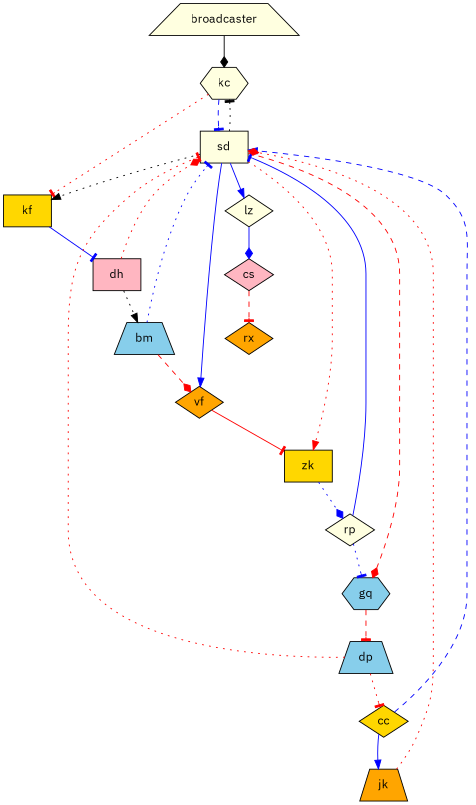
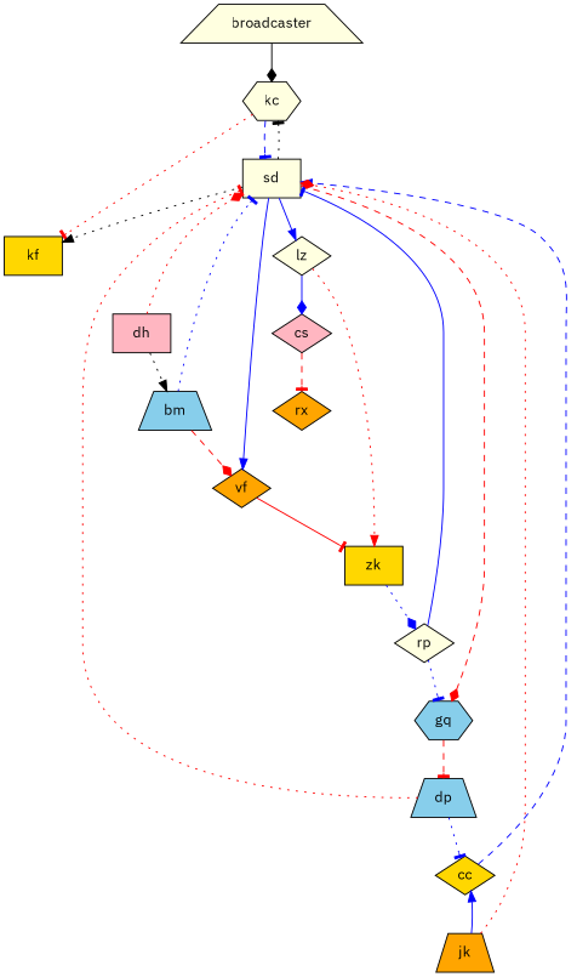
  digraph {
    fontname="IBM Plex Sans"
    node [fillcolor=lightyellow fontname="IBM Plex Sans" shape=diamond style=filled]
    edge [arrowhead=tee color=blue fontname="IBM Plex Sans" style=dotted]
    kc [shape=hexagon]
    sd [shape=box]
    kf [fillcolor=gold shape=box]
    zk [fillcolor=gold shape=box]
    gq [fillcolor=skyblue shape=hexagon]
    lz
    vf [fillcolor=orange]
    dh [fillcolor=lightpink shape=box]
    rp
    dp [fillcolor=skyblue shape=trapezium]
    cs [fillcolor=lightpink]
    bm [fillcolor=skyblue shape=trapezium]
    cc [fillcolor=gold]
    rx [fillcolor=orange]
    jk [fillcolor=orange shape=trapezium]
    broadcaster [shape=trapezium]
    kc -> sd [style=dashed]
    kc -> kf [color=red]
    sd -> kc [color=black]
    sd -> kf [arrowhead=normal color=black]
-   sd -> zk [arrowhead=normal color=red]
+   lz -> zk [arrowhead=normal color=red]
    sd -> gq [arrowhead=diamond color=red style=dashed]
    sd -> lz [arrowhead=normal style=solid]
    sd -> vf [arrowhead=normal style=solid]
-   kf -> dh [style=solid]
    zk -> rp [arrowhead=diamond]
    gq -> dp [color=red style=dashed]
    lz -> cs [arrowhead=diamond style=solid]
    vf -> zk [color=red style=solid]
    dh -> sd [arrowhead=diamond color=red]
    dh -> bm [arrowhead=normal color=black]
    rp -> sd [style=solid]
    rp -> gq
    dp -> sd [color=red]
-   dp -> cc [color=red]
+   dp -> cc
    cs -> rx [color=red style=dashed]
    bm -> sd
    bm -> vf [arrowhead=diamond color=red style=dashed]
    cc -> sd [arrowhead=normal style=dashed]
-   cc -> jk [arrowhead=normal style=solid]
+   jk -> cc [arrowhead=normal style=solid]
    jk -> sd [arrowhead=diamond color=red]
    broadcaster -> kc [arrowhead=diamond color=black style=solid]
  }
